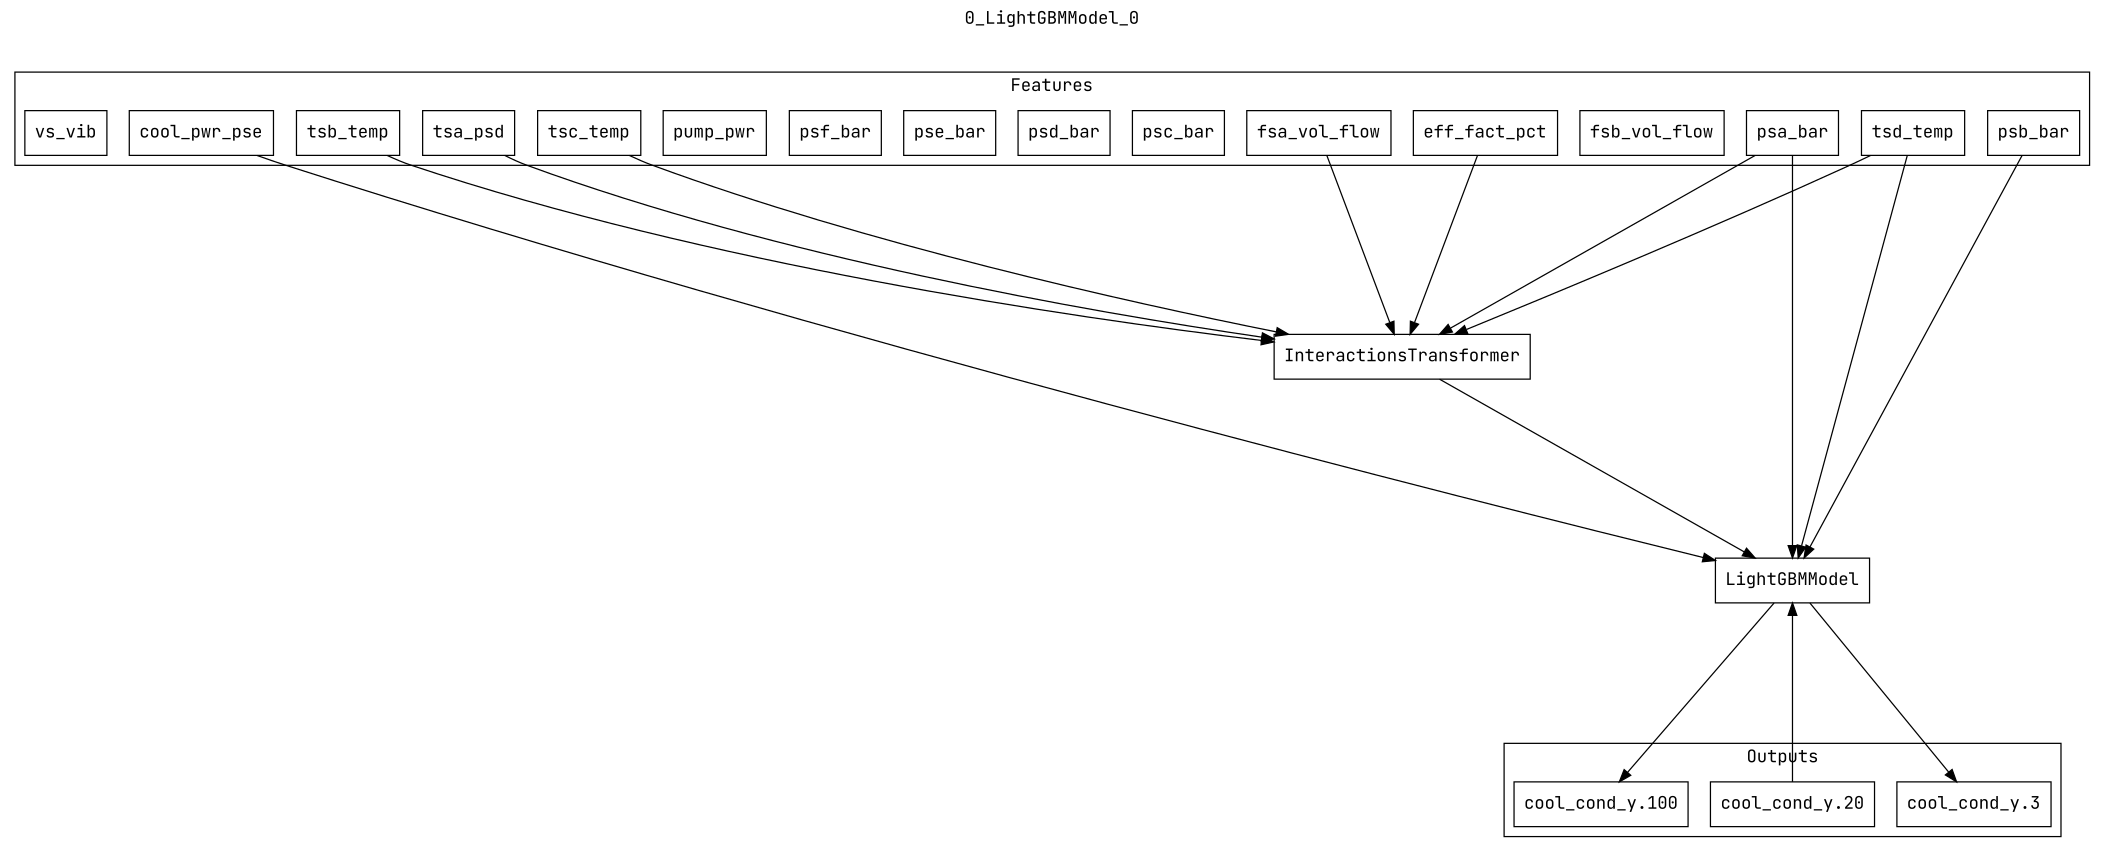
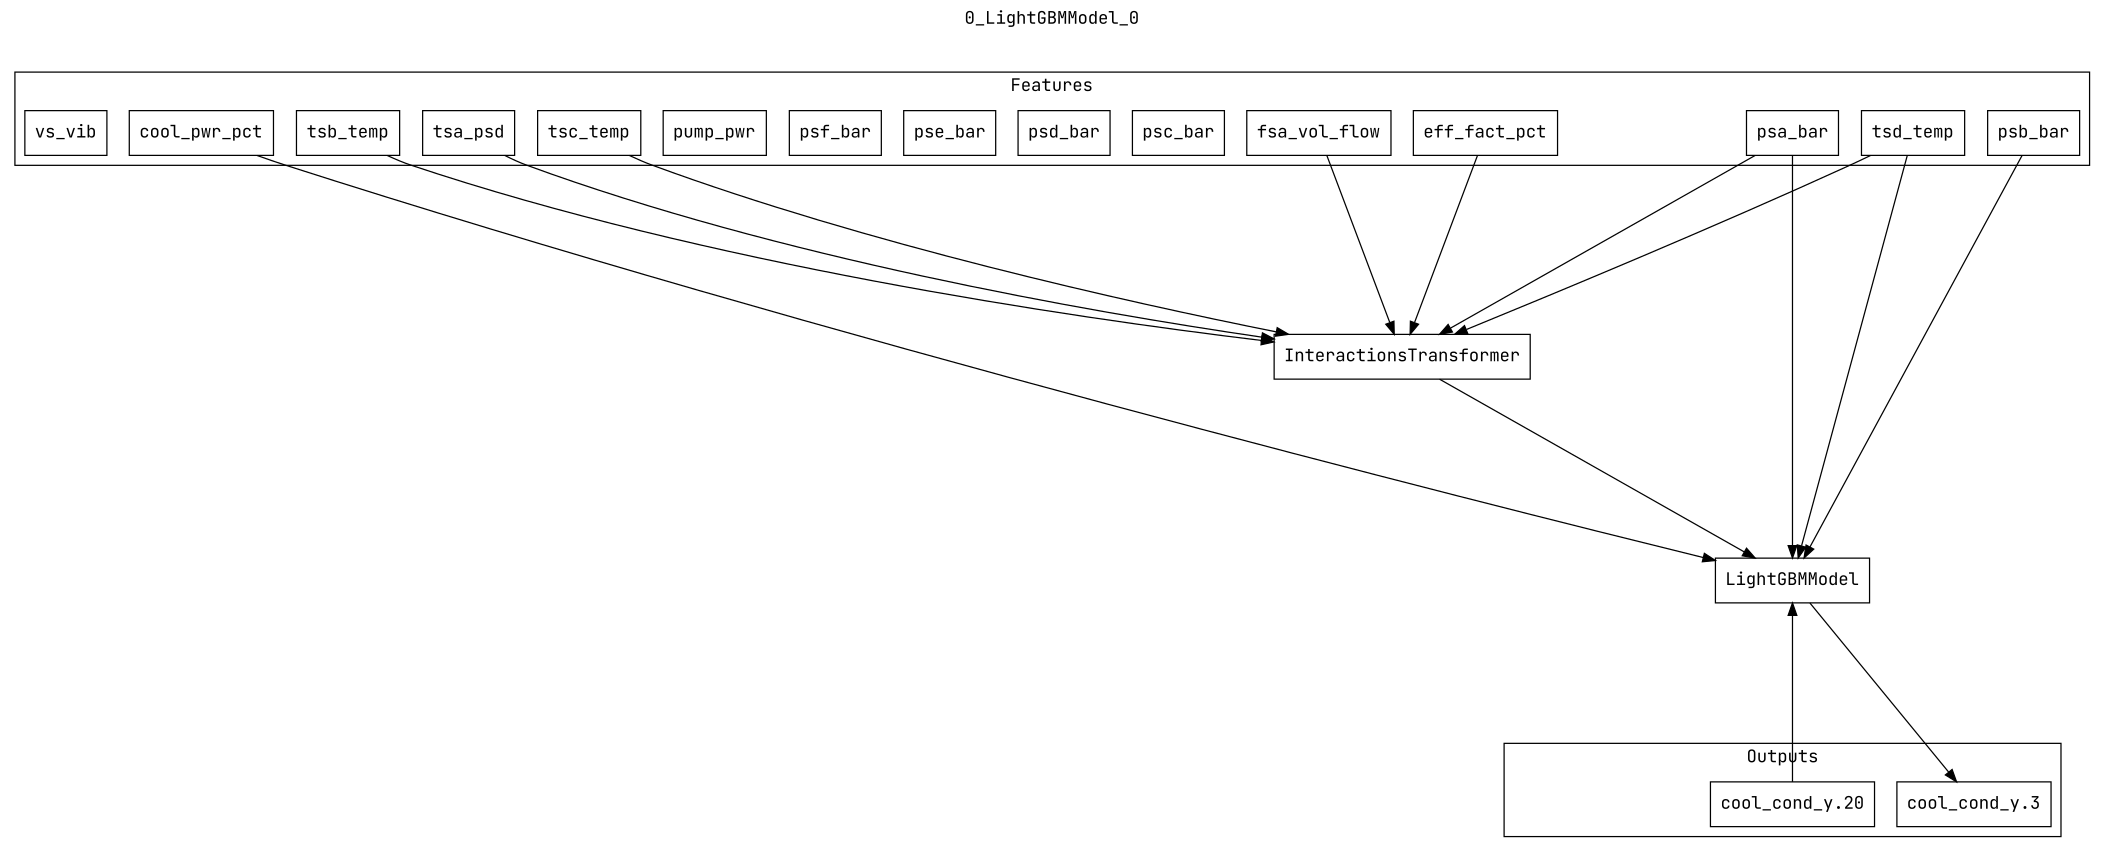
  digraph {
    fontname="JetBrains Mono"
    label="0_LightGBMModel_0"
    labelloc=t
    rankdir=TB
    ranksep=2
    node [fontname="JetBrains Mono" shape=box]
    edge [fontname="JetBrains Mono"]
-   n1 [label=cool_pwr_pse]
+   n1 [label=cool_pwr_pct]
    n2 [label=eff_fact_pct]
    n3 [label=fsa_vol_flow]
-   n4 [label=fsb_vol_flow]
    n5 [label=psa_bar]
    n6 [label=psb_bar]
    n7 [label=psc_bar]
    n8 [label=psd_bar]
    n9 [label=pse_bar]
    n10 [label=psf_bar]
    n11 [label=pump_pwr]
    n12 [label=tsa_psd]
    n13 [label=tsb_temp]
    n14 [label=tsc_temp]
    n15 [label=tsd_temp]
    n16 [label=vs_vib]
    n17 [label="cool_cond_y.3"]
    n18 [label="cool_cond_y.20"]
-   n19 [label="cool_cond_y.100"]
    n20 [label=LightGBMModel]
    n21 [label=InteractionsTransformer]
    subgraph cluster_1 {
      label=Features
      n1
      n2
      n3
-     n4
      n5
      n6
      n7
      n8
      n9
      n10
      n11
      n12
      n13
      n14
      n15
      n16
    }
    subgraph cluster_2 {
      label=Outputs
      n17
      n18
-     n19
    }
    n1 -> n20
    n2 -> n21
    n3 -> n21
    n5 -> n20
    n5 -> n21
    n6 -> n20
    n12 -> n21
    n13 -> n21
    n14 -> n21
    n15 -> n20
    n15 -> n21
    n18 -> n20
    n20 -> n17
-   n20 -> n19
    n21 -> n20
  }
